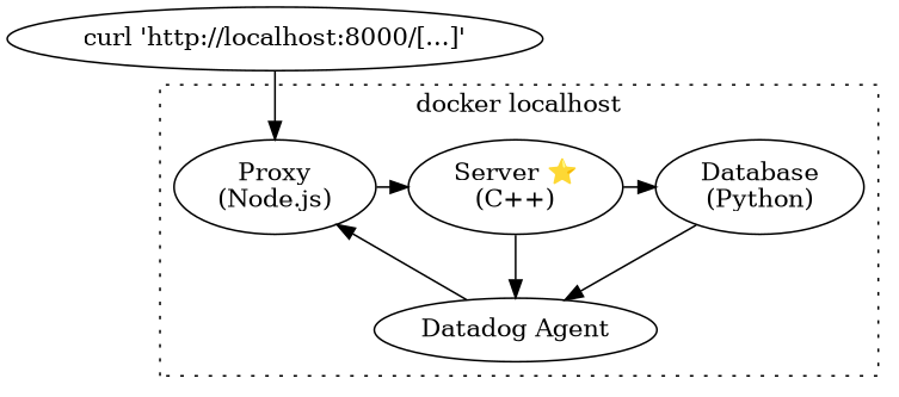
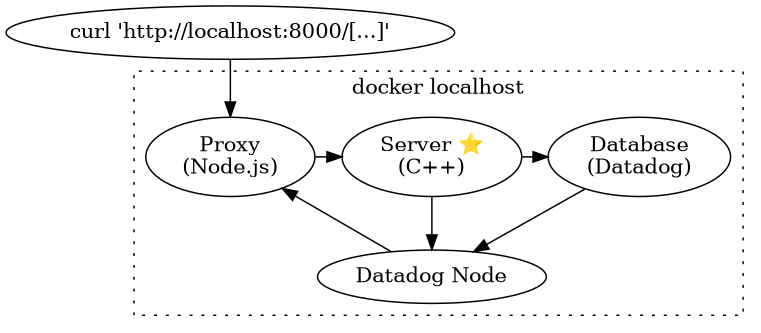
  digraph {
    rankdir=TB
    n1 [label="Proxy\n(Node.js)"]
    n2 [label="Server ⭐\n(C++)"]
-   n3 [label="Database\n(Python)"]
-   n4 [label="Datadog Agent"]
+   n3 [label="Database\n(Datadog)"]
+   n4 [label="Datadog Node"]
    n5 [label="curl 'http://localhost:8000/[...]'"]
    subgraph cluster_1 {
      label="docker localhost"
      rankdir=LR
      style=dotted
      n4
      subgraph sub_2 {
        label="docker compose"
        rank=source
        rankdir=LR
        style=dotted
        n1
        n2
        n3
      }
    }
    n1 -> n2
    n2 -> n3
    n2 -> n4
    n3 -> n4
    n4 -> n1
    n5 -> n1
  }
